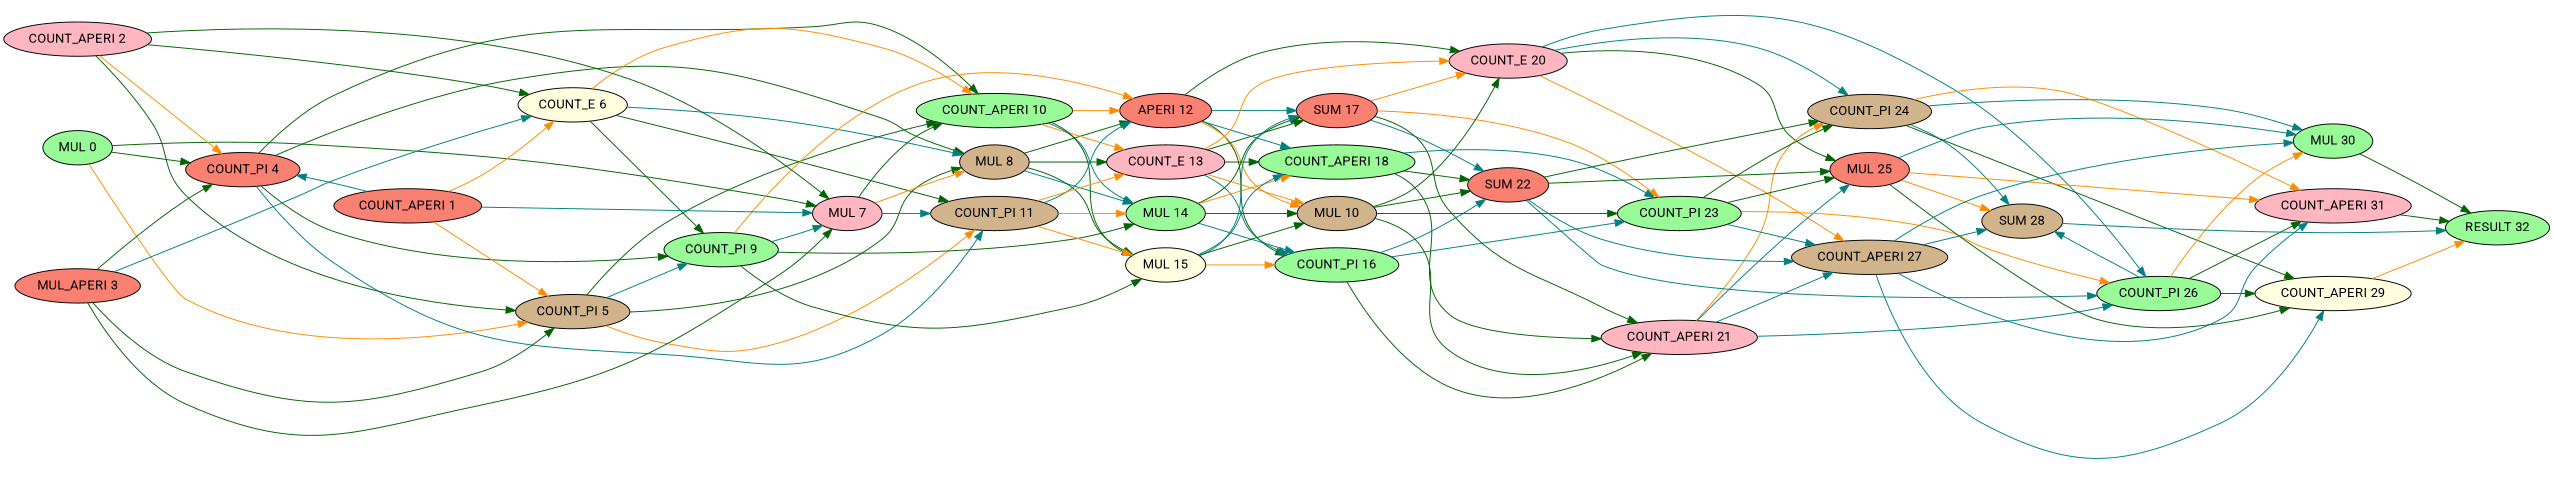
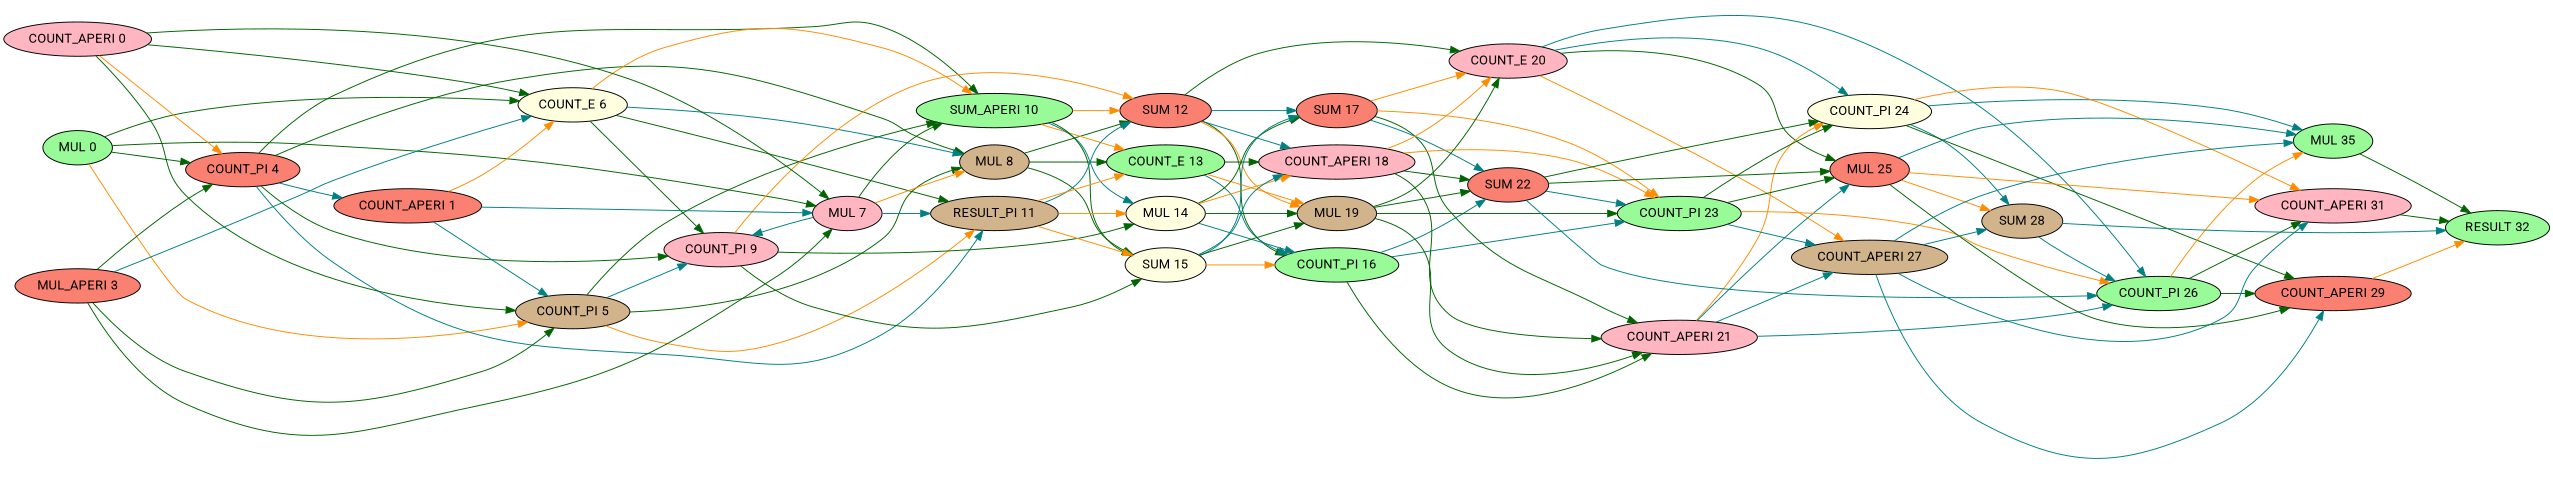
  digraph {
    fontname=Roboto
    rankdir=LR
    node [fillcolor=palegreen fontname=Roboto style=filled]
    edge [color=darkgreen fontname=Roboto]
    n1 [label="MUL 0"]
    n2 [fillcolor=salmon label="COUNT_PI 4"]
    n3 [fillcolor=tan label="COUNT_PI 5"]
    n4 [fillcolor=lightyellow label="COUNT_E 6"]
    n5 [fillcolor=lightpink label="MUL 7"]
    n6 [fillcolor=tan label="MUL 8"]
-   n7 [label="COUNT_PI 9"]
-   n8 [label="COUNT_APERI 10"]
-   n9 [fillcolor=tan label="COUNT_PI 11"]
+   n7 [fillcolor=lightpink label="COUNT_PI 9"]
+   n8 [label="SUM_APERI 10"]
+   n9 [fillcolor=tan label="RESULT_PI 11"]
    n10 [fillcolor=salmon label="COUNT_APERI 1"]
-   n11 [fillcolor=lightpink label="COUNT_APERI 2"]
+   n11 [fillcolor=lightpink label="COUNT_APERI 0"]
    n12 [fillcolor=salmon label="MUL_APERI 3"]
-   n13 [fillcolor=salmon label="APERI 12"]
-   n14 [fillcolor=lightpink label="COUNT_E 13"]
-   n15 [label="MUL 14"]
-   n16 [fillcolor=lightyellow label="MUL 15"]
+   n13 [fillcolor=salmon label="SUM 12"]
+   n14 [label="COUNT_E 13"]
+   n15 [fillcolor=lightyellow label="MUL 14"]
+   n16 [fillcolor=lightyellow label="SUM 15"]
    n17 [label="COUNT_PI 16"]
    n18 [fillcolor=salmon label="SUM 17"]
-   n19 [label="COUNT_APERI 18"]
-   n20 [fillcolor=tan label="MUL 10"]
+   n19 [fillcolor=lightpink label="COUNT_APERI 18"]
+   n20 [fillcolor=tan label="MUL 19"]
    n21 [fillcolor=lightpink label="COUNT_E 20"]
    n22 [fillcolor=lightpink label="COUNT_APERI 21"]
    n23 [fillcolor=salmon label="SUM 22"]
    n24 [label="COUNT_PI 23"]
-   n25 [fillcolor=tan label="COUNT_PI 24"]
+   n25 [fillcolor=lightyellow label="COUNT_PI 24"]
    n26 [fillcolor=salmon label="MUL 25"]
    n27 [label="COUNT_PI 26"]
    n28 [fillcolor=tan label="COUNT_APERI 27"]
    n29 [fillcolor=tan label="SUM 28"]
-   n30 [fillcolor=lightyellow label="COUNT_APERI 29"]
-   n31 [label="MUL 30"]
+   n30 [fillcolor=salmon label="COUNT_APERI 29"]
+   n31 [label="MUL 35"]
    n32 [fillcolor=lightpink label="COUNT_APERI 31"]
    n33 [label="RESULT 32"]
    n1 -> n2
    n1 -> n3 [color=darkorange]
+   n1 -> n4
    n1 -> n5
    n2 -> n6
    n2 -> n7
    n2 -> n8
    n2 -> n9 [color=teal]
    n3 -> n6
    n3 -> n7 [color=teal]
    n3 -> n8
    n3 -> n9 [color=darkorange]
    n4 -> n6 [color=teal]
    n4 -> n7
    n4 -> n8 [color=darkorange]
    n4 -> n9
    n5 -> n6 [color=darkorange]
-   n7 -> n5 [color=teal]
+   n5 -> n7 [color=teal]
    n5 -> n8
    n5 -> n9 [color=teal]
    n6 -> n13
    n6 -> n14
-   n6 -> n15 [color=teal]
    n6 -> n16
    n7 -> n13 [color=darkorange]
    n7 -> n15
    n7 -> n16
    n8 -> n13 [color=darkorange]
    n8 -> n14 [color=darkorange]
    n8 -> n15 [color=teal]
    n8 -> n16
    n9 -> n13 [color=teal]
    n9 -> n14 [color=darkorange]
    n9 -> n15 [color=darkorange]
    n9 -> n16 [color=darkorange]
-   n10 -> n2 [color=teal]
-   n10 -> n3 [color=darkorange]
+   n2 -> n10 [color=teal]
+   n10 -> n3 [color=teal]
    n10 -> n4 [color=darkorange]
    n10 -> n5 [color=teal]
    n11 -> n2 [color=darkorange]
    n11 -> n3
    n11 -> n4
    n11 -> n5
    n12 -> n2
    n12 -> n3
    n12 -> n4 [color=teal]
    n12 -> n5
    n13 -> n17
    n13 -> n18 [color=teal]
    n13 -> n19 [color=teal]
    n13 -> n20 [color=darkorange]
    n13 -> n21
    n14 -> n17 [color=teal]
-   n14 -> n18
    n14 -> n19
    n14 -> n20 [color=darkorange]
    n15 -> n17 [color=teal]
    n15 -> n18
    n15 -> n19 [color=darkorange]
    n15 -> n20
    n16 -> n17 [color=darkorange]
    n16 -> n18 [color=teal]
    n16 -> n19 [color=teal]
    n16 -> n20
    n17 -> n22
    n17 -> n23 [color=teal]
    n17 -> n24 [color=teal]
    n18 -> n21 [color=darkorange]
    n18 -> n22
    n18 -> n23 [color=teal]
    n18 -> n24 [color=darkorange]
-   n14 -> n21 [color=darkorange]
+   n19 -> n21 [color=darkorange]
    n19 -> n22
    n19 -> n23
-   n19 -> n24 [color=teal]
+   n19 -> n24 [color=darkorange]
    n20 -> n21
    n20 -> n22
    n20 -> n23
    n20 -> n24
    n21 -> n25 [color=teal]
    n21 -> n26
    n21 -> n27 [color=teal]
    n21 -> n28 [color=darkorange]
    n22 -> n25 [color=darkorange]
    n22 -> n26 [color=teal]
    n22 -> n27 [color=teal]
    n22 -> n28 [color=teal]
    n23 -> n25
    n23 -> n26
    n23 -> n27 [color=teal]
-   n23 -> n28 [color=teal]
+   n23 -> n24 [color=teal]
    n24 -> n25
    n24 -> n26
    n24 -> n27 [color=darkorange]
    n24 -> n28 [color=teal]
    n25 -> n29 [color=teal]
    n25 -> n30
    n25 -> n31 [color=teal]
    n25 -> n32 [color=darkorange]
    n26 -> n29 [color=darkorange]
    n26 -> n30
    n26 -> n31 [color=teal]
    n26 -> n32 [color=darkorange]
-   n27 -> n29 [color=teal]
+   n29 -> n27 [color=teal]
    n27 -> n30
    n27 -> n31 [color=darkorange]
    n27 -> n32
    n28 -> n29 [color=teal]
    n28 -> n30 [color=teal]
    n28 -> n31 [color=teal]
    n28 -> n32 [color=teal]
    n29 -> n33 [color=teal]
    n30 -> n33 [color=darkorange]
    n31 -> n33
    n32 -> n33
  }
